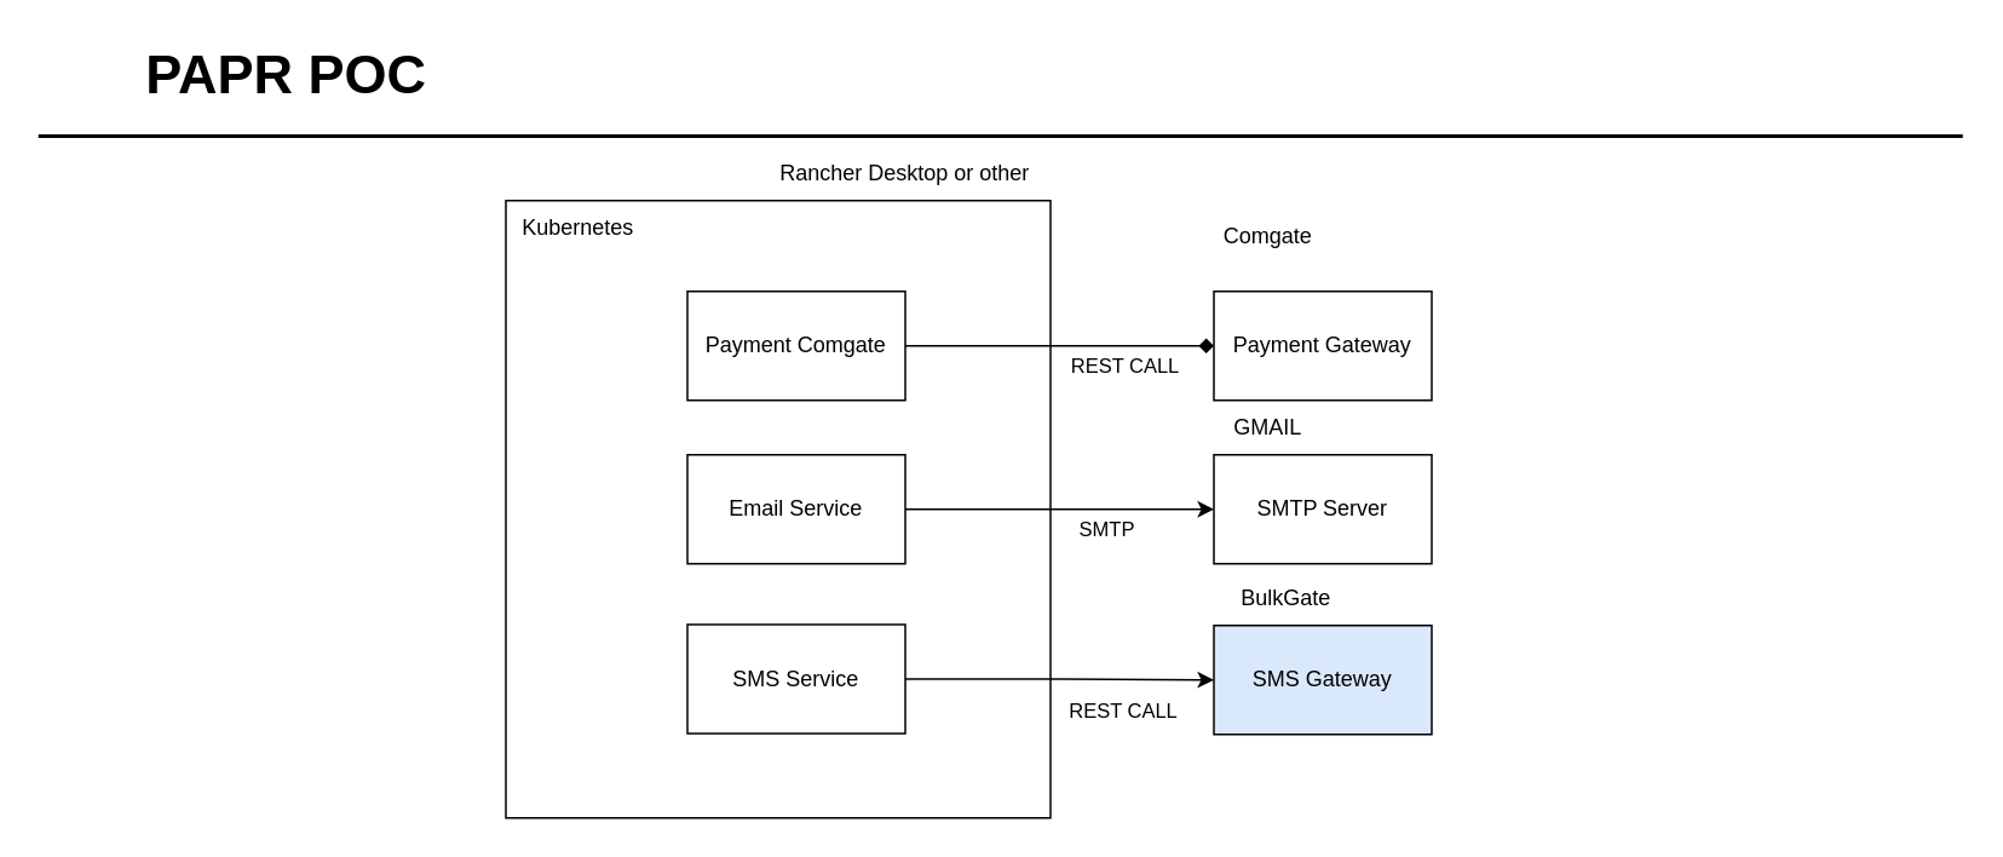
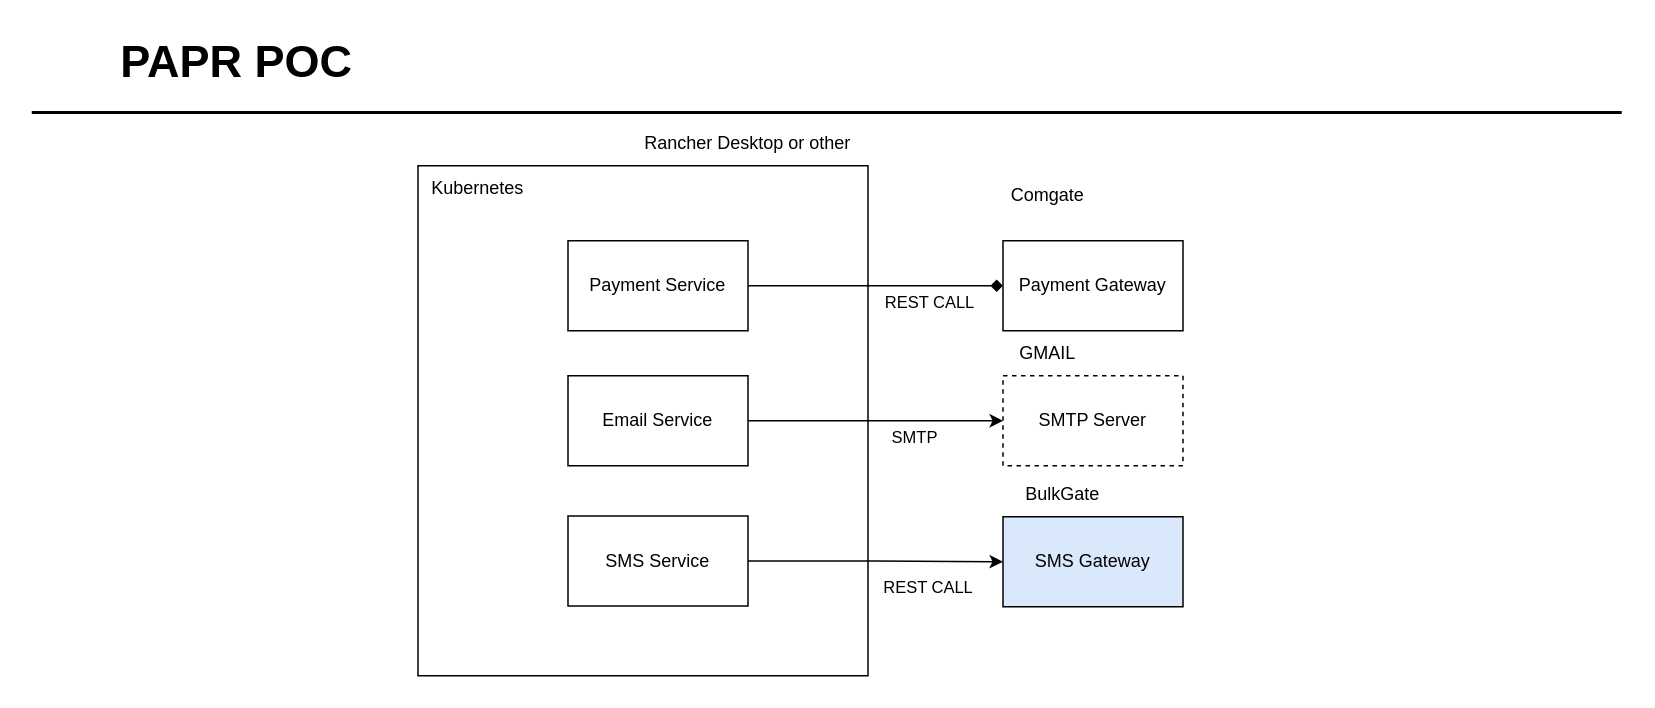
  <mxCell id="0" />
  <mxCell id="1" parent="0" />
  <mxCell id="2" value="" style="rounded=0;whiteSpace=wrap;html=1;" parent="1" vertex="1"><mxGeometry x="278" y="110" width="300" height="340" as="geometry" /></mxCell>
  <mxCell id="3" value="PAPR POC" style="text;html=1;resizable=0;points=[];autosize=1;align=left;verticalAlign=top;spacingTop=-4;fontSize=30;fontStyle=1" parent="1" vertex="1"><mxGeometry x="78" y="20" width="180" height="40" as="geometry" /></mxCell>
  <mxCell id="4" value="" style="line;strokeWidth=2;html=1;fontSize=14;" parent="1" vertex="1"><mxGeometry x="20.5" y="69.5" width="1060" height="10" as="geometry" /></mxCell>
  <mxCell id="5" value="Kubernetes" style="text;html=1;align=center;verticalAlign=middle;whiteSpace=wrap;rounded=0;" parent="1" vertex="1"><mxGeometry x="288" y="110" width="60" height="30" as="geometry" /></mxCell>
  <mxCell id="6" style="edgeStyle=orthogonalEdgeStyle;rounded=0;orthogonalLoop=1;jettySize=auto;html=1;exitX=1;exitY=0.5;exitDx=0;exitDy=0;entryX=0;entryY=0.5;entryDx=0;entryDy=0;" parent="1" source="8" target="16" edge="1"><mxGeometry relative="1" as="geometry" /></mxCell>
  <mxCell id="7" value="SMTP" style="edgeLabel;html=1;align=center;verticalAlign=middle;resizable=0;points=[];" parent="6" vertex="1" connectable="0"><mxGeometry x="0.2" y="3" relative="1" as="geometry"><mxPoint x="8" y="13" as="offset" /></mxGeometry></mxCell>
  <mxCell id="8" value="Email Service" style="rounded=0;whiteSpace=wrap;html=1;" parent="1" vertex="1"><mxGeometry x="378" y="250" width="120" height="60" as="geometry" /></mxCell>
  <mxCell id="9" style="edgeStyle=orthogonalEdgeStyle;rounded=0;orthogonalLoop=1;jettySize=auto;html=1;exitX=1;exitY=0.5;exitDx=0;exitDy=0;entryX=0;entryY=0.5;entryDx=0;entryDy=0;endArrow=diamond;" parent="1" source="11" target="15" edge="1"><mxGeometry relative="1" as="geometry" /></mxCell>
  <mxCell id="10" value="REST CALL" style="edgeLabel;html=1;align=center;verticalAlign=middle;resizable=0;points=[];" parent="9" vertex="1" connectable="0"><mxGeometry x="0.259" y="-2" relative="1" as="geometry"><mxPoint x="13" y="8" as="offset" /></mxGeometry></mxCell>
- <mxCell id="11" value="Payment Comgate" style="rounded=0;whiteSpace=wrap;html=1;" parent="1" vertex="1"><mxGeometry x="378" y="160" width="120" height="60" as="geometry" /></mxCell>
+ <mxCell id="11" value="Payment Service" style="rounded=0;whiteSpace=wrap;html=1;" parent="1" vertex="1"><mxGeometry x="378" y="160" width="120" height="60" as="geometry" /></mxCell>
  <mxCell id="12" style="edgeStyle=orthogonalEdgeStyle;rounded=0;orthogonalLoop=1;jettySize=auto;html=1;exitX=1;exitY=0.5;exitDx=0;exitDy=0;entryX=0;entryY=0.5;entryDx=0;entryDy=0;" parent="1" source="14" target="17" edge="1"><mxGeometry relative="1" as="geometry" /></mxCell>
  <mxCell id="13" value="REST CALL" style="edgeLabel;html=1;align=center;verticalAlign=middle;resizable=0;points=[];" parent="12" vertex="1" connectable="0"><mxGeometry x="0.331" relative="1" as="geometry"><mxPoint x="7" y="16" as="offset" /></mxGeometry></mxCell>
  <mxCell id="14" value="SMS Service" style="rounded=0;whiteSpace=wrap;html=1;" parent="1" vertex="1"><mxGeometry x="378" y="343.5" width="120" height="60" as="geometry" /></mxCell>
  <mxCell id="15" value="Payment Gateway" style="rounded=0;whiteSpace=wrap;html=1;" parent="1" vertex="1"><mxGeometry x="668" y="160" width="120" height="60" as="geometry" /></mxCell>
- <mxCell id="16" value="SMTP Server" style="rounded=0;whiteSpace=wrap;html=1;" parent="1" vertex="1"><mxGeometry x="668" y="250" width="120" height="60" as="geometry" /></mxCell>
+ <mxCell id="16" value="SMTP Server" style="rounded=0;whiteSpace=wrap;html=1;dashed=1;" parent="1" vertex="1"><mxGeometry x="668" y="250" width="120" height="60" as="geometry" /></mxCell>
  <mxCell id="17" value="SMS Gateway" style="rounded=0;whiteSpace=wrap;html=1;fillColor=#dae8fc;" parent="1" vertex="1"><mxGeometry x="668" y="344" width="120" height="60" as="geometry" /></mxCell>
  <mxCell id="18" value="Comgate" style="text;html=1;align=center;verticalAlign=middle;whiteSpace=wrap;rounded=0;" parent="1" vertex="1"><mxGeometry x="668" y="115" width="60" height="30" as="geometry" /></mxCell>
  <mxCell id="19" value="BulkGate" style="text;html=1;align=center;verticalAlign=middle;whiteSpace=wrap;rounded=0;" parent="1" vertex="1"><mxGeometry x="678" y="314" width="60" height="30" as="geometry" /></mxCell>
  <mxCell id="20" value="GMAIL" style="text;html=1;align=center;verticalAlign=middle;whiteSpace=wrap;rounded=0;" parent="1" vertex="1"><mxGeometry x="668" y="220" width="60" height="30" as="geometry" /></mxCell>
  <mxCell id="21" value="Rancher Desktop or other" style="text;html=1;align=center;verticalAlign=middle;whiteSpace=wrap;rounded=0;" parent="1" vertex="1"><mxGeometry x="388" y="80" width="220" height="30" as="geometry" /></mxCell>
